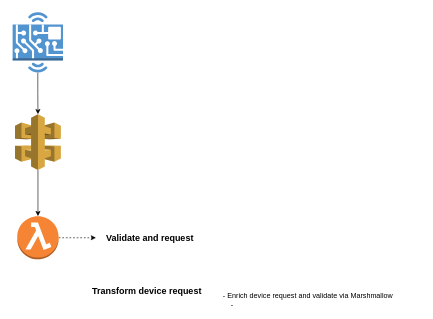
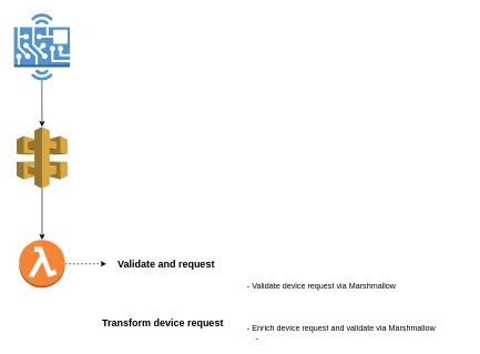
  <mxCell id="0" />
  <mxCell id="1" parent="0" />
  <mxCell id="2" style="edgeStyle=orthogonalEdgeStyle;rounded=0;orthogonalLoop=1;jettySize=auto;html=1;exitX=0.5;exitY=1;exitDx=0;exitDy=0;exitPerimeter=0;entryX=0.5;entryY=0;entryDx=0;entryDy=0;entryPerimeter=0;" edge="1" parent="1" source="3" target="5"><mxGeometry relative="1" as="geometry" /></mxCell>
  <mxCell id="3" value="" style="outlineConnect=0;dashed=0;verticalLabelPosition=bottom;verticalAlign=top;align=center;html=1;shape=mxgraph.aws3.hardware_board;fillColor=#5294CF;gradientColor=none;" vertex="1" parent="1"><mxGeometry x="20" y="20" width="84" height="100.5" as="geometry" /></mxCell>
  <mxCell id="4" style="edgeStyle=orthogonalEdgeStyle;rounded=0;orthogonalLoop=1;jettySize=auto;html=1;exitX=0.5;exitY=1;exitDx=0;exitDy=0;exitPerimeter=0;entryX=0.5;entryY=0;entryDx=0;entryDy=0;entryPerimeter=0;" edge="1" parent="1" source="5" target="7"><mxGeometry relative="1" as="geometry" /></mxCell>
  <mxCell id="5" value="" style="outlineConnect=0;dashed=0;verticalLabelPosition=bottom;verticalAlign=top;align=center;html=1;shape=mxgraph.aws3.api_gateway;fillColor=#D9A741;gradientColor=none;" vertex="1" parent="1"><mxGeometry x="24" y="190" width="76.5" height="93" as="geometry" /></mxCell>
  <mxCell id="6" style="edgeStyle=orthogonalEdgeStyle;rounded=0;orthogonalLoop=1;jettySize=auto;html=1;exitX=1;exitY=0.5;exitDx=0;exitDy=0;exitPerimeter=0;dashed=1;" edge="1" parent="1" source="7" target="8"><mxGeometry relative="1" as="geometry" /></mxCell>
  <mxCell id="7" value="" style="outlineConnect=0;dashed=0;verticalLabelPosition=bottom;verticalAlign=top;align=center;html=1;shape=mxgraph.aws3.lambda_function;fillColor=#F58534;gradientColor=none;" vertex="1" parent="1"><mxGeometry x="27.75" y="360" width="69" height="72" as="geometry" /></mxCell>
  <mxCell id="8" value="&lt;font style=&quot;font-size: 15px&quot;&gt;&lt;b&gt;Validate and request&lt;/b&gt;&lt;/font&gt;" style="text;html=1;strokeColor=none;fillColor=none;align=center;verticalAlign=middle;whiteSpace=wrap;rounded=0;" vertex="1" parent="1"><mxGeometry x="159" y="386" width="180" height="20" as="geometry" /></mxCell>
  <mxCell id="9" value="&lt;font style=&quot;font-size: 15px&quot;&gt;&lt;b&gt;Transform device request&lt;/b&gt;&lt;/font&gt;" style="text;html=1;strokeColor=none;fillColor=none;align=center;verticalAlign=middle;whiteSpace=wrap;rounded=0;" vertex="1" parent="1"><mxGeometry x="149" y="475" width="190" height="20" as="geometry" /></mxCell>
+ <mxCell id="10" value="- Validate device request via Marshmallow" style="text;html=1;strokeColor=none;fillColor=none;align=left;verticalAlign=middle;whiteSpace=wrap;rounded=0;" vertex="1" parent="1"><mxGeometry x="369" y="420" width="330" height="20" as="geometry" /></mxCell>
  <mxCell id="11" value="- Enrich device request and validate via Marshmallow&lt;br&gt;&amp;nbsp; &amp;nbsp; -&amp;nbsp;" style="text;html=1;strokeColor=none;fillColor=none;align=left;verticalAlign=middle;whiteSpace=wrap;rounded=0;" vertex="1" parent="1"><mxGeometry x="369" y="490" width="330" height="20" as="geometry" /></mxCell>
